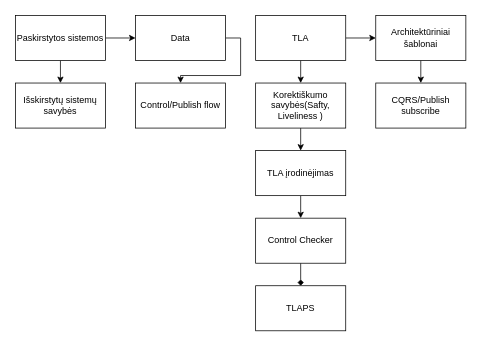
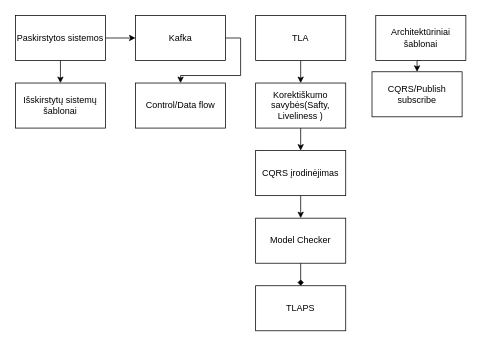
  <mxCell id="0" />
  <mxCell id="1" parent="0" />
  <mxCell id="2" style="edgeStyle=orthogonalEdgeStyle;rounded=0;orthogonalLoop=1;jettySize=auto;html=1;exitX=1;exitY=0.5;exitDx=0;exitDy=0;entryX=0;entryY=0.5;entryDx=0;entryDy=0;" edge="1" parent="1" source="4" target="6"><mxGeometry relative="1" as="geometry"><mxPoint x="-80" y="340" as="targetPoint" /></mxGeometry></mxCell>
  <mxCell id="3" style="edgeStyle=orthogonalEdgeStyle;rounded=0;orthogonalLoop=1;jettySize=auto;html=1;exitX=0.5;exitY=1;exitDx=0;exitDy=0;entryX=0.5;entryY=0;entryDx=0;entryDy=0;" edge="1" parent="1" source="4" target="10"><mxGeometry relative="1" as="geometry" /></mxCell>
  <mxCell id="4" value="Paskirstytos sistemos" style="rounded=0;whiteSpace=wrap;html=1;" vertex="1" parent="1"><mxGeometry x="20" y="20" width="120" height="60" as="geometry" /></mxCell>
  <mxCell id="5" style="edgeStyle=orthogonalEdgeStyle;rounded=0;orthogonalLoop=1;jettySize=auto;html=1;exitX=1;exitY=0.5;exitDx=0;exitDy=0;" edge="1" parent="1" source="6" target="16"><mxGeometry relative="1" as="geometry" /></mxCell>
- <mxCell id="6" value="Data" style="rounded=0;whiteSpace=wrap;html=1;" vertex="1" parent="1"><mxGeometry x="180" y="20" width="120" height="60" as="geometry" /></mxCell>
+ <mxCell id="6" value="Kafka" style="rounded=0;whiteSpace=wrap;html=1;" vertex="1" parent="1"><mxGeometry x="180" y="20" width="120" height="60" as="geometry" /></mxCell>
  <mxCell id="7" style="edgeStyle=orthogonalEdgeStyle;rounded=0;orthogonalLoop=1;jettySize=auto;html=1;exitX=0.5;exitY=1;exitDx=0;exitDy=0;" edge="1" parent="1" source="9"><mxGeometry relative="1" as="geometry"><mxPoint x="400" y="110" as="targetPoint" /></mxGeometry></mxCell>
- <mxCell id="8" style="edgeStyle=orthogonalEdgeStyle;rounded=0;orthogonalLoop=1;jettySize=auto;html=1;exitX=1;exitY=0.5;exitDx=0;exitDy=0;entryX=0;entryY=0.5;entryDx=0;entryDy=0;" edge="1" parent="1" source="9" target="20"><mxGeometry relative="1" as="geometry"><mxPoint x="490" y="50" as="targetPoint" /></mxGeometry></mxCell>
  <mxCell id="9" value="TLA" style="rounded=0;whiteSpace=wrap;html=1;" vertex="1" parent="1"><mxGeometry x="340" y="20" width="120" height="60" as="geometry" /></mxCell>
- <mxCell id="10" value="Išskirstytų sistemų savybės" style="rounded=0;whiteSpace=wrap;html=1;" vertex="1" parent="1"><mxGeometry x="20" y="110" width="120" height="60" as="geometry" /></mxCell>
+ <mxCell id="10" value="Išskirstytų sistemų šablonai" style="rounded=0;whiteSpace=wrap;html=1;" vertex="1" parent="1"><mxGeometry x="20" y="110" width="120" height="60" as="geometry" /></mxCell>
  <mxCell id="11" style="edgeStyle=orthogonalEdgeStyle;rounded=0;orthogonalLoop=1;jettySize=auto;html=1;exitX=0.5;exitY=1;exitDx=0;exitDy=0;entryX=0.5;entryY=0;entryDx=0;entryDy=0;" edge="1" parent="1" target="14"><mxGeometry relative="1" as="geometry"><mxPoint x="400" y="260" as="sourcePoint" /></mxGeometry></mxCell>
- <mxCell id="12" value="TLA įrodinėjimas" style="rounded=0;whiteSpace=wrap;html=1;" vertex="1" parent="1"><mxGeometry x="340" y="200" width="120" height="60" as="geometry" /></mxCell>
+ <mxCell id="12" value="CQRS įrodinėjimas" style="rounded=0;whiteSpace=wrap;html=1;" vertex="1" parent="1"><mxGeometry x="340" y="200" width="120" height="60" as="geometry" /></mxCell>
  <mxCell id="13" style="edgeStyle=orthogonalEdgeStyle;rounded=0;orthogonalLoop=1;jettySize=auto;html=1;exitX=0.5;exitY=1;exitDx=0;exitDy=0;entryX=0.5;entryY=0;entryDx=0;entryDy=0;endArrow=diamond;" edge="1" parent="1" source="14" target="15"><mxGeometry relative="1" as="geometry" /></mxCell>
- <mxCell id="14" value="Control Checker" style="rounded=0;whiteSpace=wrap;html=1;" vertex="1" parent="1"><mxGeometry x="340" y="290" width="120" height="60" as="geometry" /></mxCell>
+ <mxCell id="14" value="Model Checker" style="rounded=0;whiteSpace=wrap;html=1;" vertex="1" parent="1"><mxGeometry x="340" y="290" width="120" height="60" as="geometry" /></mxCell>
  <mxCell id="15" value="TLAPS" style="rounded=0;whiteSpace=wrap;html=1;" vertex="1" parent="1"><mxGeometry x="340" y="380" width="120" height="60" as="geometry" /></mxCell>
- <mxCell id="16" value="Control/Publish flow" style="rounded=0;whiteSpace=wrap;html=1;" vertex="1" parent="1"><mxGeometry x="180" y="110" width="120" height="60" as="geometry" /></mxCell>
+ <mxCell id="16" value="Control/Data flow" style="rounded=0;whiteSpace=wrap;html=1;" vertex="1" parent="1"><mxGeometry x="180" y="110" width="120" height="60" as="geometry" /></mxCell>
  <mxCell id="17" style="edgeStyle=orthogonalEdgeStyle;rounded=0;orthogonalLoop=1;jettySize=auto;html=1;exitX=0.5;exitY=1;exitDx=0;exitDy=0;entryX=0.5;entryY=0;entryDx=0;entryDy=0;" edge="1" parent="1" source="18" target="12"><mxGeometry relative="1" as="geometry" /></mxCell>
  <mxCell id="18" value="Korektiškumo savybės(Safty, Liveliness )" style="rounded=0;whiteSpace=wrap;html=1;" vertex="1" parent="1"><mxGeometry x="340" y="110" width="120" height="60" as="geometry" /></mxCell>
  <mxCell id="19" style="edgeStyle=orthogonalEdgeStyle;rounded=0;orthogonalLoop=1;jettySize=auto;html=1;exitX=0.5;exitY=1;exitDx=0;exitDy=0;entryX=0.5;entryY=0;entryDx=0;entryDy=0;" edge="1" parent="1" source="20" target="21"><mxGeometry relative="1" as="geometry" /></mxCell>
  <mxCell id="20" value="Architektūriniai šablonai" style="rounded=0;whiteSpace=wrap;html=1;" vertex="1" parent="1"><mxGeometry x="500" y="20" width="120" height="60" as="geometry" /></mxCell>
- <mxCell id="21" value="CQRS/Publish subscribe" style="rounded=0;whiteSpace=wrap;html=1;" vertex="1" parent="1"><mxGeometry x="500" y="110" width="120" height="60" as="geometry" /></mxCell>
+ <mxCell id="21" value="CQRS/Publish subscribe" style="rounded=0;whiteSpace=wrap;html=1;" vertex="1" parent="1"><mxGeometry x="495" y="95" width="120" height="60" as="geometry" /></mxCell>
